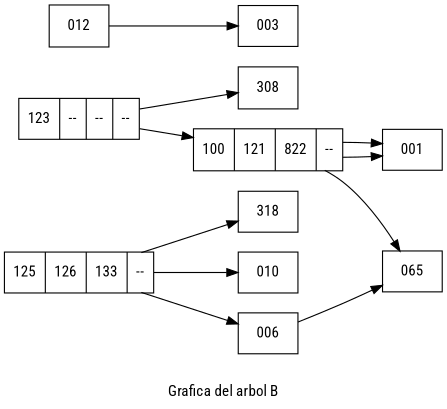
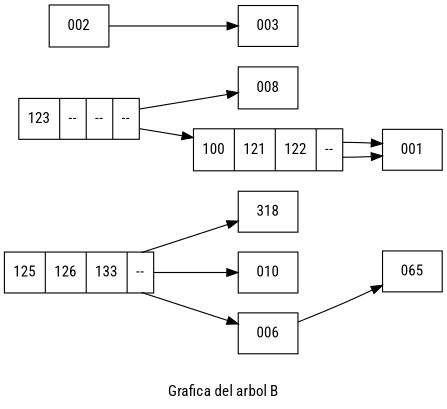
  digraph {
    fontname="Roboto Condensed"
    label="Grafica del arbol B"
    rankdir=LR
    node [fontname="Roboto Condensed" shape=record]
    edge [fontname="Roboto Condensed"]
    n1 [label="{123|--|--|-- }"]
-   008 [label=308]
-   n3 [label="{100|121|822|-- }"]
+   008
+   n3 [label="{100|121|122|-- }"]
    001
    065
    n6 [label="{125|126|133|-- }"]
    n7 [label=318]
    010
    006
-   002 [label=012]
+   002
    003
    n1 -> 008
    n1 -> n3
    n3 -> 001
    n3 -> 001
-   n3 -> 065
    n6 -> n7
    n6 -> 010
    n6 -> 006
    006 -> 065
    002 -> 003
  }
